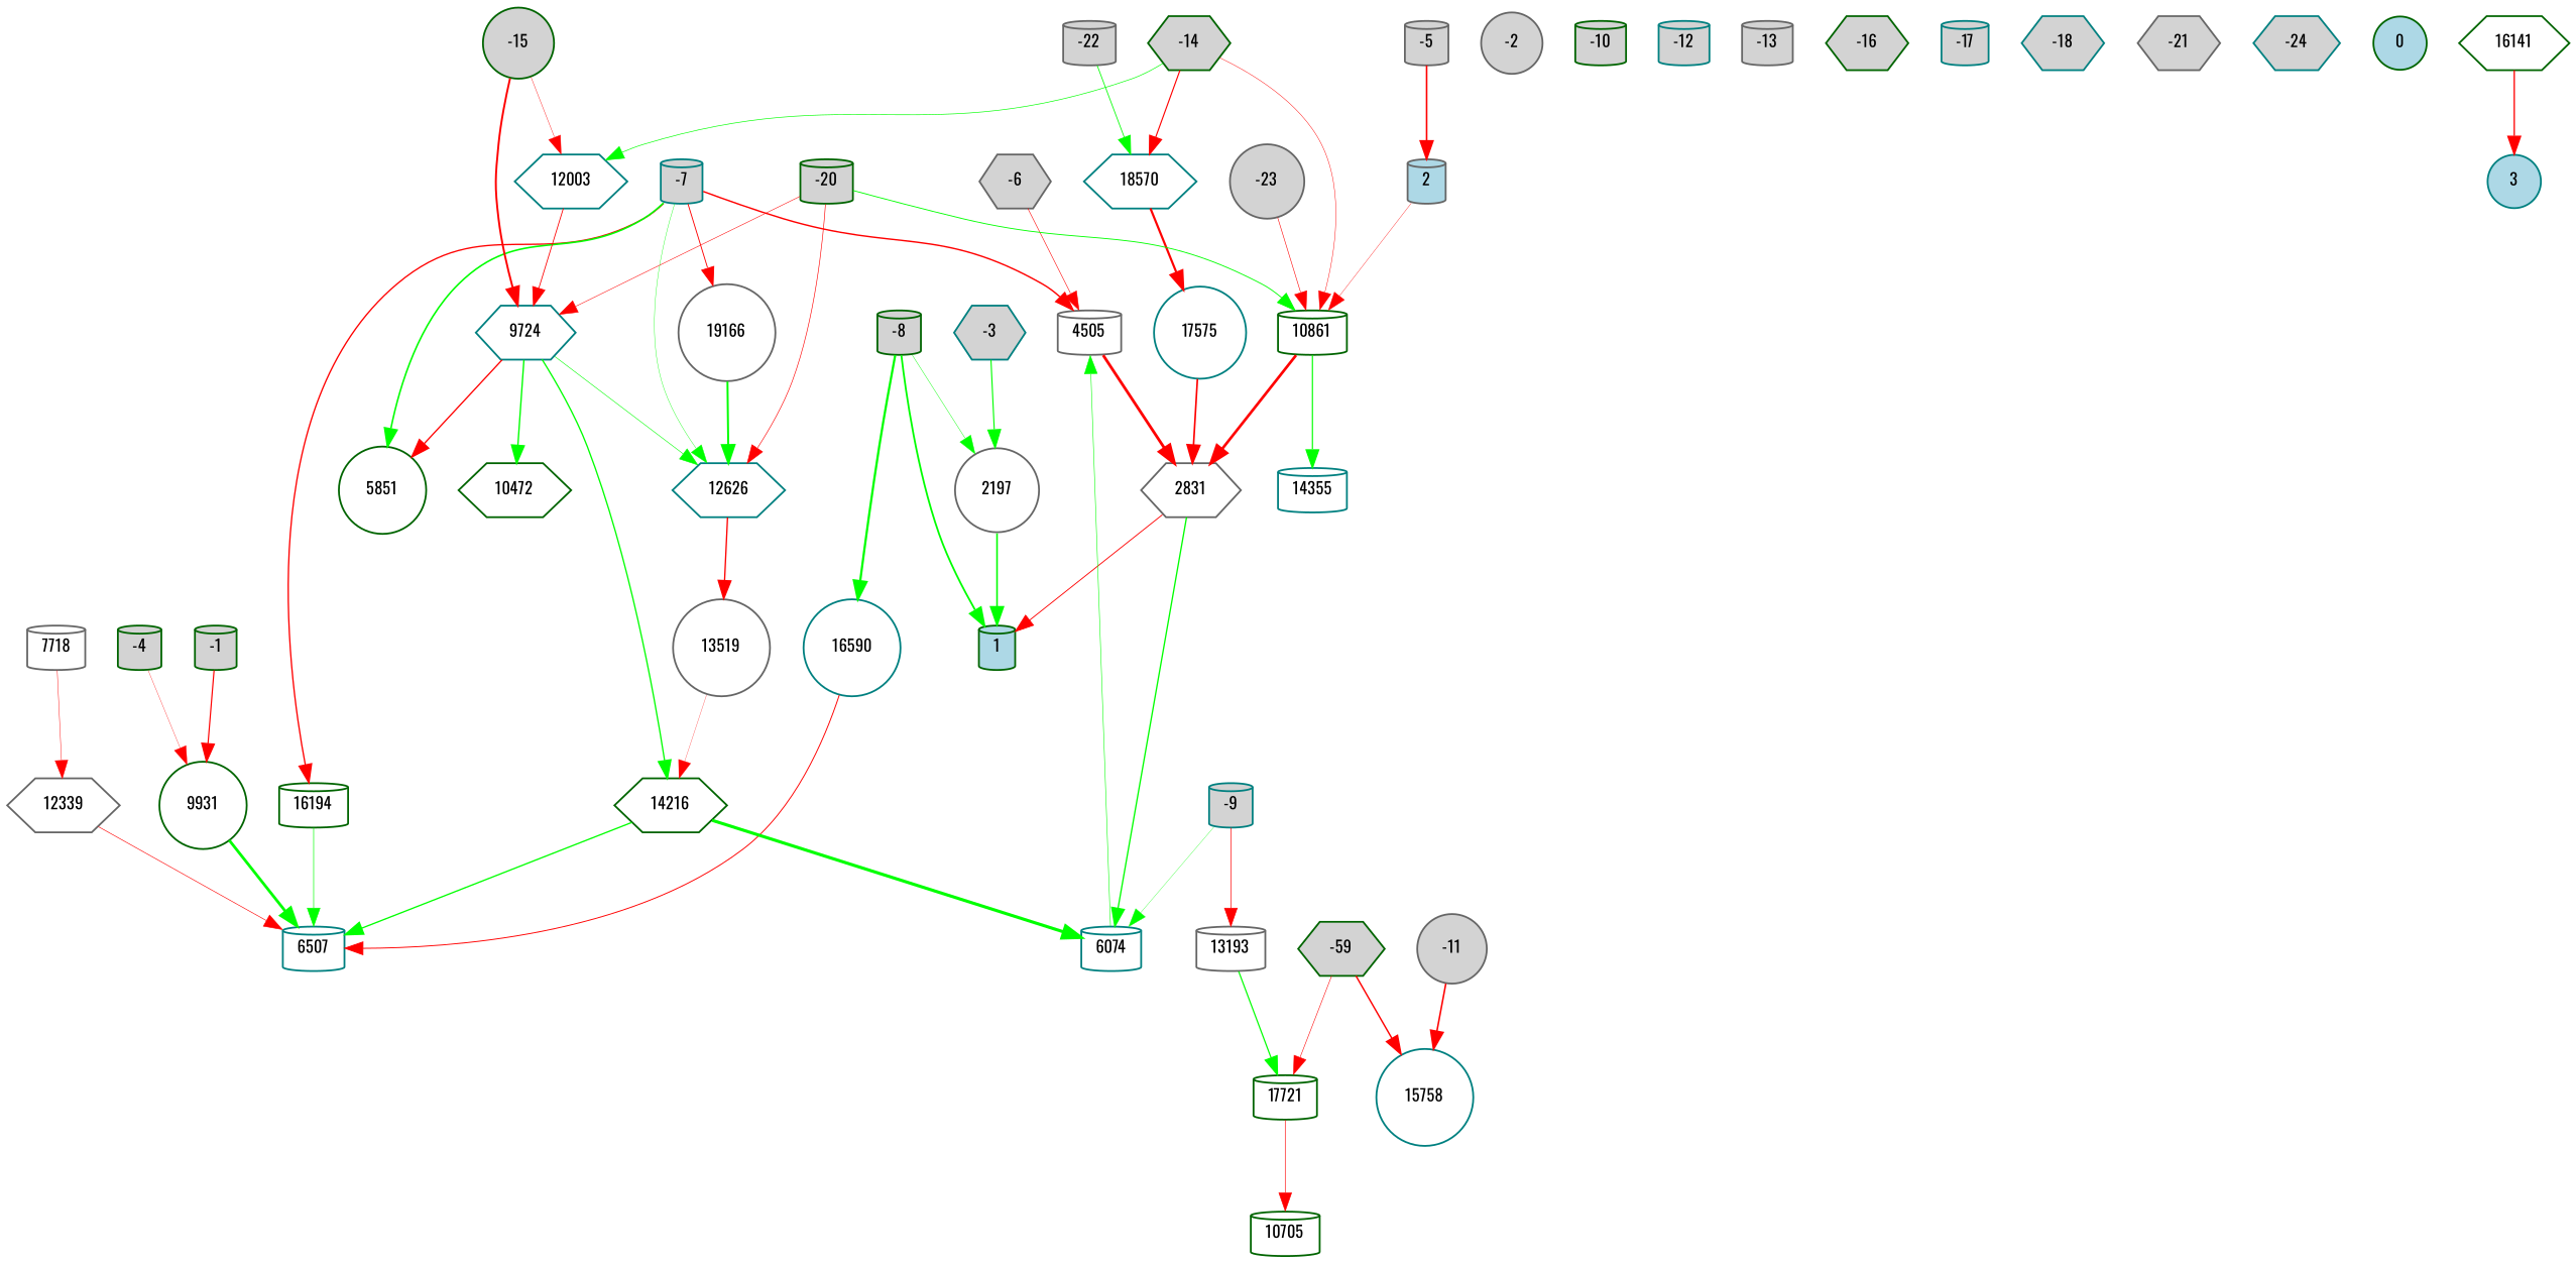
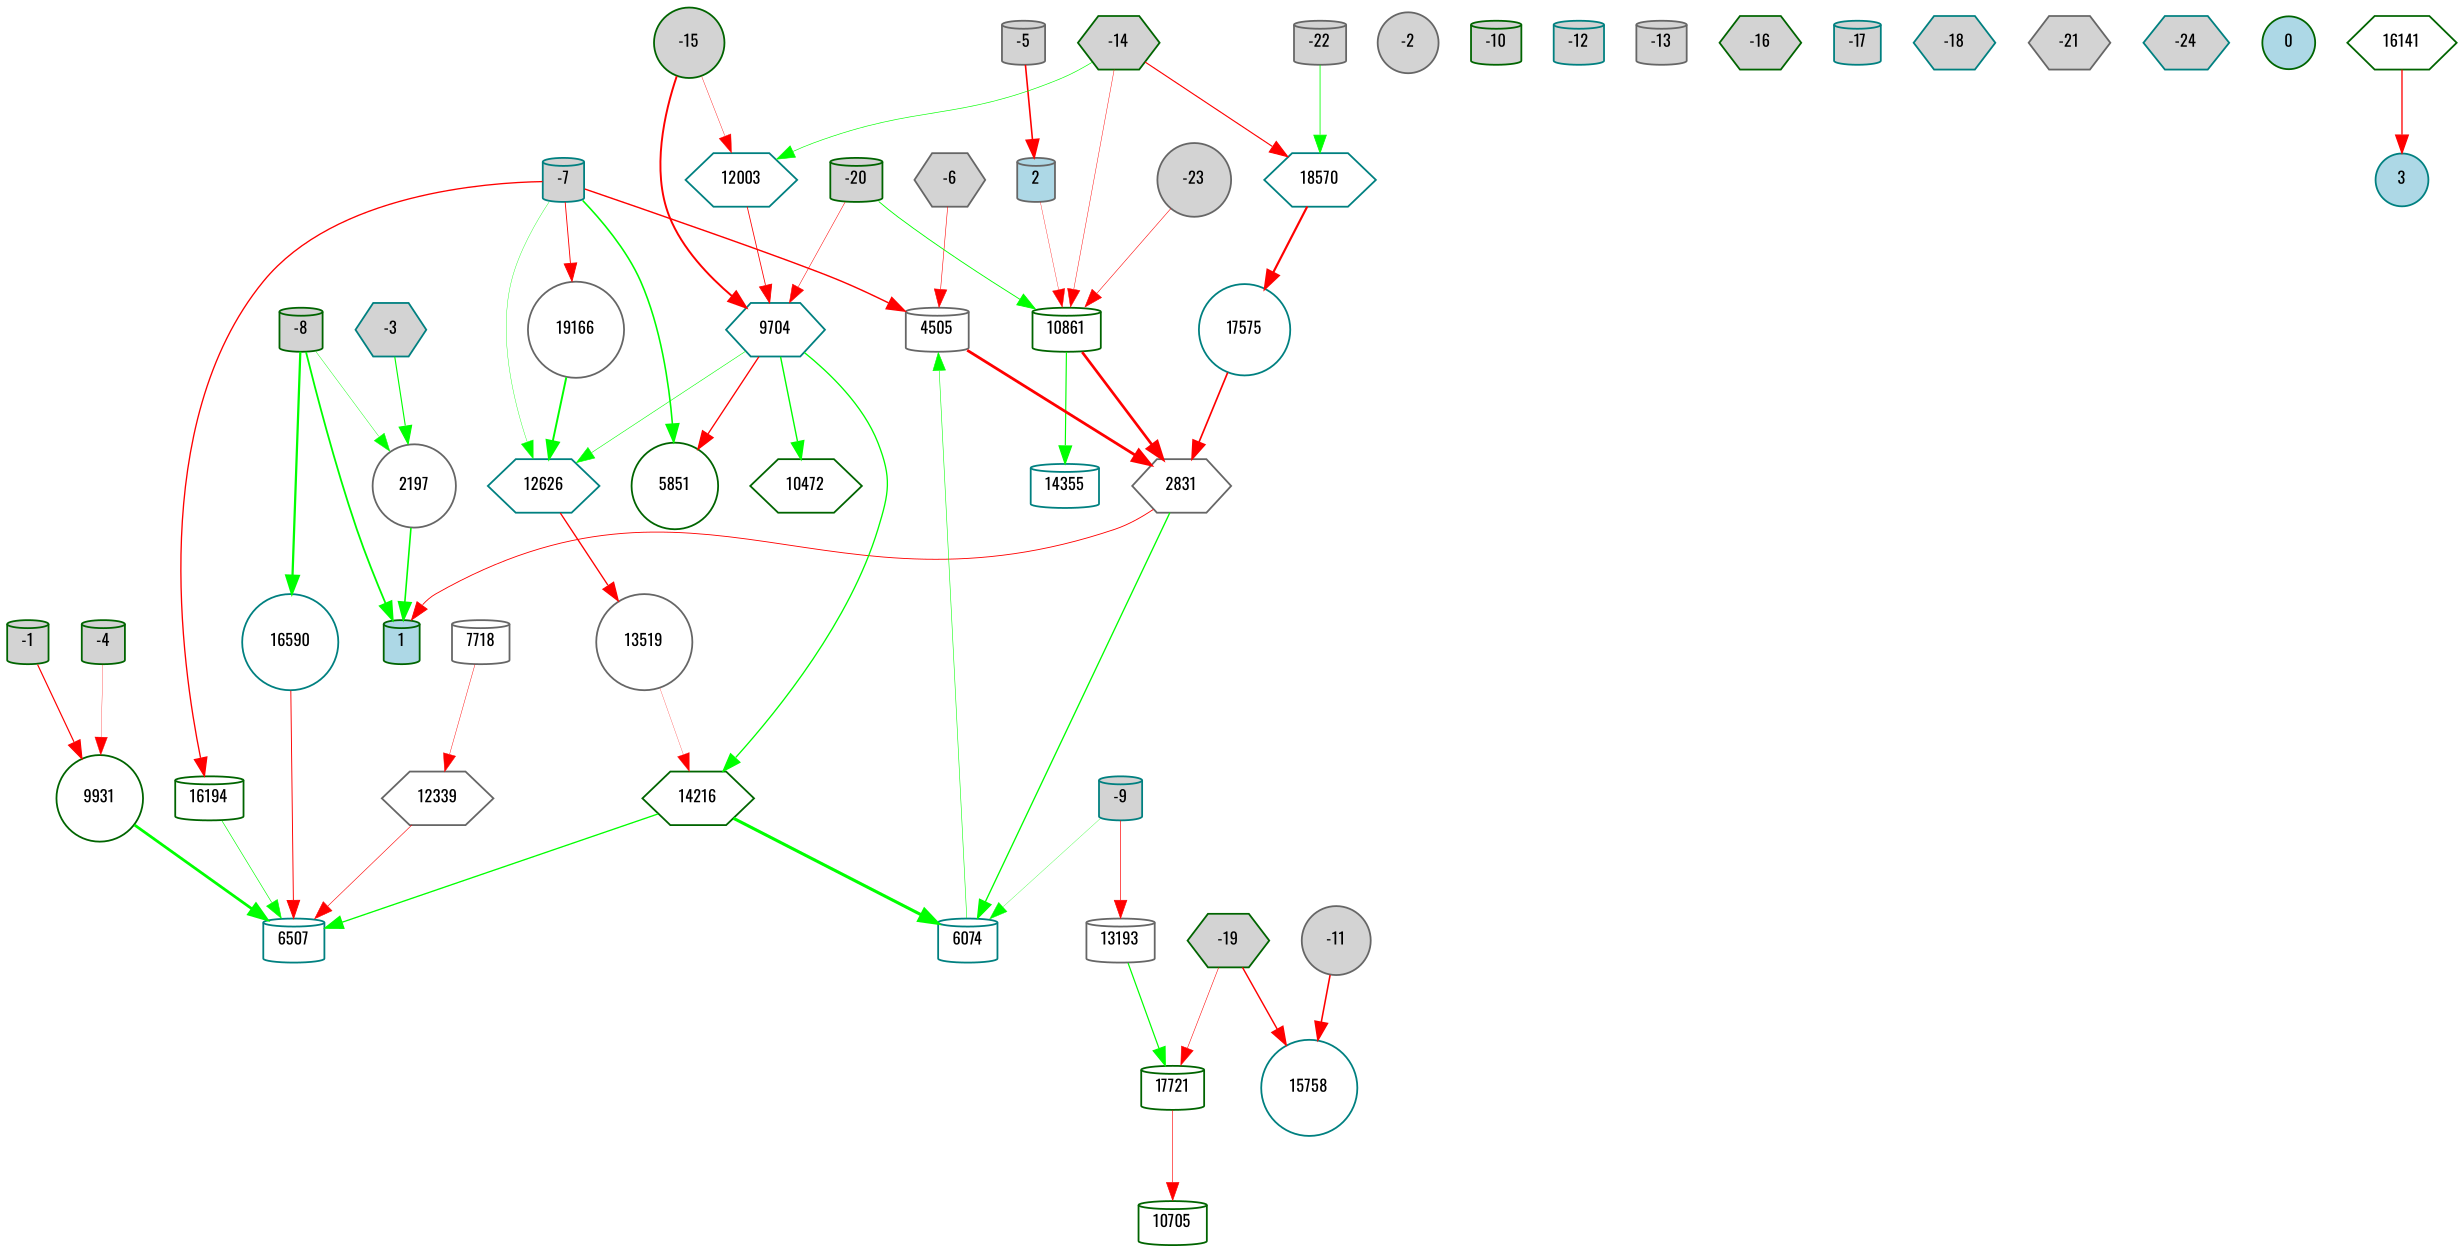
  digraph {
    fontname=Oswald
    node [color=darkgreen fillcolor=white fontname=Oswald fontsize=9 shape=cylinder style=filled]
    edge [color=red fontname=Oswald style=solid]
    -1 [fillcolor=lightgray height=0.2 width=0.2]
    9931 [height=0.2 shape=circle width=0.2]
    6507 [color=teal height=0.2 width=0.2]
    -2 [color=gray40 fillcolor=lightgray height=0.2 shape=circle width=0.2]
    -3 [color=teal fillcolor=lightgray height=0.2 shape=hexagon width=0.2]
    2197 [color=gray40 height=0.2 shape=circle width=0.2]
    1 [fillcolor=lightblue height=0.2 width=0.2]
    -4 [fillcolor=lightgray height=0.2 width=0.2]
    -5 [color=gray40 fillcolor=lightgray height=0.2 width=0.2]
    2 [color=gray40 fillcolor=lightblue height=0.2 width=0.2]
    10861 [height=0.2 width=0.2]
    -6 [color=gray40 fillcolor=lightgray height=0.2 shape=hexagon width=0.2]
    4505 [color=gray40 height=0.2 width=0.2]
    2831 [color=gray40 height=0.2 shape=hexagon width=0.2]
    -7 [color=teal fillcolor=lightgray height=0.2 width=0.2]
    16194 [height=0.2 width=0.2]
    12626 [color=teal height=0.2 shape=hexagon width=0.2]
    5851 [height=0.2 shape=circle width=0.2]
    19166 [color=gray40 height=0.2 shape=circle width=0.2]
    13519 [color=gray40 height=0.2 shape=circle width=0.2]
    -8 [fillcolor=lightgray height=0.2 width=0.2]
    16590 [color=teal height=0.2 shape=circle width=0.2]
    -9 [color=teal fillcolor=lightgray height=0.2 width=0.2]
    13193 [color=gray40 height=0.2 width=0.2]
    6074 [color=teal height=0.2 width=0.2]
    17721 [height=0.2 width=0.2]
    -10 [fillcolor=lightgray height=0.2 width=0.2]
    -11 [color=gray40 fillcolor=lightgray height=0.2 shape=circle width=0.2]
    15758 [color=teal height=0.2 shape=circle width=0.2]
    -12 [color=teal fillcolor=lightgray height=0.2 width=0.2]
    -13 [color=gray40 fillcolor=lightgray height=0.2 width=0.2]
    -14 [fillcolor=lightgray height=0.2 shape=hexagon width=0.2]
    18570 [color=teal height=0.2 shape=hexagon width=0.2]
    12003 [color=teal height=0.2 shape=hexagon width=0.2]
    17575 [color=teal height=0.2 shape=circle width=0.2]
-   9704 [color=teal height=0.2 shape=hexagon width=0.2 label=9724]
+   9704 [color=teal height=0.2 shape=hexagon width=0.2]
    14355 [color=teal height=0.2 width=0.2]
    -15 [fillcolor=lightgray height=0.2 shape=circle width=0.2]
    14216 [height=0.2 shape=hexagon width=0.2]
    10472 [height=0.2 shape=hexagon width=0.2]
    -16 [fillcolor=lightgray height=0.2 shape=hexagon width=0.2]
    -17 [color=teal fillcolor=lightgray height=0.2 width=0.2]
    -18 [color=teal fillcolor=lightgray height=0.2 shape=hexagon width=0.2]
-   -19 [fillcolor=lightgray height=0.2 shape=hexagon width=0.2 label=-59]
+   -19 [fillcolor=lightgray height=0.2 shape=hexagon width=0.2]
    10705 [height=0.2 width=0.2]
    -20 [fillcolor=lightgray height=0.2 width=0.2]
    -21 [color=gray40 fillcolor=lightgray height=0.2 shape=hexagon width=0.2]
    -22 [color=gray40 fillcolor=lightgray height=0.2 width=0.2]
    -23 [color=gray40 fillcolor=lightgray height=0.2 shape=circle width=0.2]
    -24 [color=teal fillcolor=lightgray height=0.2 shape=hexagon width=0.2]
    0 [fillcolor=lightblue height=0.2 shape=circle width=0.2]
    3 [color=teal fillcolor=lightblue height=0.2 shape=circle width=0.2]
    16141 [height=0.2 shape=hexagon width=0.2]
    7718 [color=gray40 height=0.2 width=0.2]
    12339 [color=gray40 height=0.2 shape=hexagon width=0.2]
    -1 -> 9931 [penwidth=0.6557422758154853]
    9931 -> 6507 [color=green penwidth=1.5439540803873208]
    -3 -> 2197 [color=green penwidth=0.6224388958140482]
    2197 -> 1 [color=green penwidth=0.8899538627870986]
    -4 -> 9931 [penwidth=0.17164773981475823]
    -5 -> 2 [penwidth=0.8923495569328841]
    2 -> 10861 [penwidth=0.19069937611516044]
    10861 -> 2831 [penwidth=1.4828986795055343]
    10861 -> 14355 [color=green penwidth=0.6442963607177287]
    -6 -> 4505 [penwidth=0.3081884136018488]
    4505 -> 2831 [penwidth=1.5542724510760912]
    2831 -> 1 [penwidth=0.4887560070465824]
    2831 -> 6074 [color=green penwidth=0.736590557525925]
    -7 -> 4505 [penwidth=0.7882359668833809]
    -7 -> 16194 [penwidth=0.7406489311845722]
    -7 -> 12626 [color=green penwidth=0.20567805191198968]
    -7 -> 5851 [color=green penwidth=0.8832665084558166]
    -7 -> 19166 [penwidth=0.4935235660241192]
    16194 -> 6507 [color=green penwidth=0.3547300396634343]
    12626 -> 13519 [penwidth=0.7390176946551847]
    19166 -> 12626 [color=green penwidth=1.0852197225724787]
    13519 -> 14216 [penwidth=0.1401614393675336]
    -8 -> 2197 [color=green penwidth=0.23187860467923874]
    -8 -> 1 [color=green penwidth=1.0011961056030885]
    -8 -> 16590 [color=green penwidth=1.2512916483008665]
    16590 -> 6507 [penwidth=0.5203574946289268]
    -9 -> 13193 [penwidth=0.3736680001574839]
    -9 -> 6074 [color=green penwidth=0.1631497024304373]
    13193 -> 17721 [color=green penwidth=0.6719073533786591]
    6074 -> 4505 [color=green penwidth=0.3053603747024901]
    17721 -> 10705 [penwidth=0.3370551844702392]
    -11 -> 15758 [penwidth=0.8729026702553196]
    -14 -> 10861 [penwidth=0.24791241901808236]
    -14 -> 18570 [penwidth=0.6236807075545238]
    -14 -> 12003 [color=green penwidth=0.3551793031321784]
    18570 -> 17575 [penwidth=1.2065620134928614]
    12003 -> 9704 [penwidth=0.4555081212037365]
    17575 -> 2831 [penwidth=0.9285226779345723]
    9704 -> 12626 [color=green penwidth=0.31186969451100355]
    9704 -> 5851 [penwidth=0.7311186055967887]
    9704 -> 14216 [color=green penwidth=0.7300727507109019]
    9704 -> 10472 [color=green penwidth=0.7723246915840818]
    -15 -> 12003 [penwidth=0.21418881646655366]
    -15 -> 9704 [penwidth=1.076543758729398]
    14216 -> 6507 [color=green penwidth=0.7302757053800074]
    14216 -> 6074 [color=green penwidth=1.7246660950090338]
    -19 -> 17721 [penwidth=0.30063496549816526]
    -19 -> 15758 [penwidth=0.7914844114175986]
    -20 -> 10861 [color=green penwidth=0.48525948402523245]
-   -20 -> 12626 [penwidth=0.3382898004501738]
    -20 -> 9704 [penwidth=0.2832354704503369]
    -22 -> 18570 [color=green penwidth=0.44951614907731985]
    -23 -> 10861 [penwidth=0.307148548360537]
    16141 -> 3 [penwidth=0.7250009150118132]
    7718 -> 12339 [penwidth=0.24371483515933193]
    12339 -> 6507 [penwidth=0.3264537785418127]
  }
